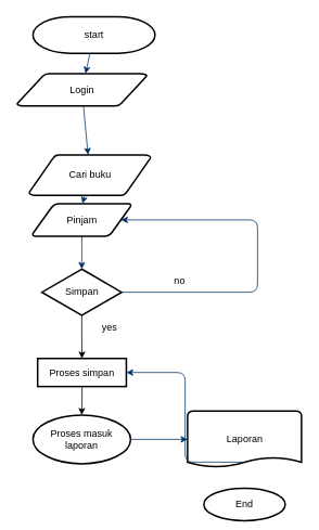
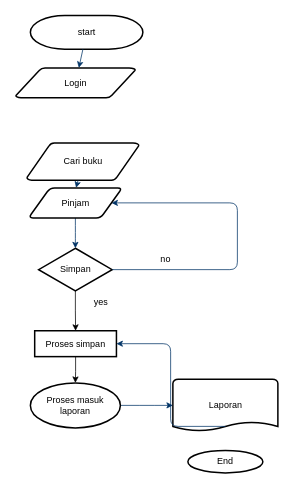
  <mxCell id="0" />
  <mxCell id="1" parent="0" />
  <mxCell id="2" value="start" style="shape=mxgraph.flowchart.terminator;strokeWidth=2;gradientColor=none;gradientDirection=north;fontStyle=0;html=1;" parent="1" vertex="1"><mxGeometry x="40" y="20" width="150" height="45" as="geometry" /></mxCell>
  <mxCell id="3" value="Login" style="shape=mxgraph.flowchart.data;strokeWidth=2;gradientColor=none;gradientDirection=north;fontStyle=0;html=1;" parent="1" vertex="1"><mxGeometry x="20.5" y="90" width="159.5" height="40" as="geometry" /></mxCell>
  <mxCell id="4" value="Cari buku" style="shape=mxgraph.flowchart.data;strokeWidth=2;gradientColor=none;gradientDirection=north;fontStyle=0;html=1;" parent="1" vertex="1"><mxGeometry x="35.25" y="190" width="149.5" height="50" as="geometry" /></mxCell>
  <mxCell id="5" style="fontStyle=1;strokeColor=#003366;strokeWidth=1;html=1;" parent="1" source="2" target="3" edge="1"><mxGeometry relative="1" as="geometry" /></mxCell>
- <mxCell id="6" style="fontStyle=1;strokeColor=#003366;strokeWidth=1;html=1;" parent="1" source="3" target="4" edge="1"><mxGeometry relative="1" as="geometry" /></mxCell>
  <mxCell id="7" style="entryX=0.5;entryY=0;entryPerimeter=0;fontStyle=1;strokeColor=#003366;strokeWidth=1;html=1;" parent="1" source="4" edge="1"><mxGeometry relative="1" as="geometry"><mxPoint x="101" y="250" as="targetPoint" /></mxGeometry></mxCell>
  <mxCell id="8" value="yes" style="text;fontStyle=0;html=1;strokeColor=none;gradientColor=none;fillColor=none;strokeWidth=2;" parent="1" vertex="1"><mxGeometry x="122.5" y="387.5" width="40" height="26" as="geometry" /></mxCell>
  <mxCell id="9" value="Laporan" style="shape=mxgraph.flowchart.document;strokeWidth=2;gradientColor=none;gradientDirection=north;fontStyle=0;html=1;" parent="1" vertex="1"><mxGeometry x="230" y="505" width="140" height="70" as="geometry" /></mxCell>
  <mxCell id="10" value="" style="edgeStyle=elbowEdgeStyle;elbow=horizontal;exitX=1;exitY=0.5;fontStyle=1;strokeColor=#003366;strokeWidth=1;html=1;exitDx=0;exitDy=0;" parent="1" source="18" target="9" edge="1"><mxGeometry width="100" height="100" as="geometry"><mxPoint x="164.395" y="510" as="sourcePoint" /><mxPoint x="-120" as="targetPoint" y="-40" /></mxGeometry></mxCell>
  <mxCell id="11" value="" style="edgeStyle=elbowEdgeStyle;elbow=horizontal;fontColor=#001933;fontStyle=1;strokeColor=#003366;strokeWidth=1;html=1;exitX=0.5;exitY=1;exitDx=0;exitDy=0;" parent="1" source="21" target="13" edge="1"><mxGeometry width="100" height="100" as="geometry"><mxPoint x="101" y="307" as="sourcePoint" /><mxPoint x="101" y="470" as="targetPoint" /></mxGeometry></mxCell>
  <mxCell id="12" value="" style="edgeStyle=orthogonalEdgeStyle;rounded=0;orthogonalLoop=1;jettySize=auto;html=1;" parent="1" source="13" target="17" edge="1"><mxGeometry relative="1" as="geometry" /></mxCell>
  <mxCell id="13" value="Simpan" style="shape=mxgraph.flowchart.decision;strokeWidth=2;gradientColor=none;gradientDirection=north;fontStyle=0;html=1;" parent="1" vertex="1"><mxGeometry x="51" y="330.5" width="98" height="57" as="geometry" /></mxCell>
  <mxCell id="14" value="" style="edgeStyle=elbowEdgeStyle;elbow=horizontal;exitX=1;exitY=0.5;exitPerimeter=0;fontStyle=1;strokeColor=#003366;strokeWidth=1;html=1;entryX=1;entryY=0.5;entryDx=0;entryDy=0;exitDx=0;exitDy=0;" parent="1" source="13" target="21" edge="1"><mxGeometry x="381" y="28.5" width="100" height="100" as="geometry"><mxPoint x="160" y="289" as="sourcePoint" /><mxPoint x="316" y="307" as="targetPoint" /><Array as="points"><mxPoint x="316" y="350" /></Array></mxGeometry></mxCell>
  <mxCell id="15" value="no" style="text;fontStyle=0;html=1;strokeColor=none;gradientColor=none;fillColor=none;strokeWidth=2;align=center;" parent="1" vertex="1"><mxGeometry x="200" y="330.5" width="40" height="26" as="geometry" /></mxCell>
  <mxCell id="16" value="" style="edgeStyle=orthogonalEdgeStyle;rounded=0;orthogonalLoop=1;jettySize=auto;html=1;" parent="1" source="17" target="18" edge="1"><mxGeometry relative="1" as="geometry" /></mxCell>
  <mxCell id="17" value="Proses simpan" style="whiteSpace=wrap;html=1;strokeWidth=2;gradientColor=none;gradientDirection=north;fontStyle=0;" parent="1" vertex="1"><mxGeometry x="45.75" y="440.5" width="109" height="34.5" as="geometry" /></mxCell>
  <mxCell id="18" value="Proses masuk laporan" style="ellipse;whiteSpace=wrap;html=1;strokeWidth=2;gradientColor=none;gradientDirection=north;fontStyle=0;" parent="1" vertex="1"><mxGeometry x="40" y="510" width="120" height="60" as="geometry" /></mxCell>
- <mxCell id="19" value="End" style="strokeWidth=2;html=1;shape=mxgraph.flowchart.start_1;whiteSpace=wrap;" parent="1" vertex="1"><mxGeometry x="250" y="600" width="100" height="40" as="geometry" /></mxCell>
+ <mxCell id="19" value="End" style="strokeWidth=2;html=1;shape=mxgraph.flowchart.start_1;whiteSpace=wrap;" parent="1" vertex="1"><mxGeometry x="250" y="600" width="100" height="30" as="geometry" /></mxCell>
  <mxCell id="20" value="" style="edgeStyle=elbowEdgeStyle;elbow=horizontal;exitX=0.5;exitY=0.9;fontStyle=1;strokeColor=#003366;strokeWidth=1;html=1;exitDx=0;exitDy=0;exitPerimeter=0;" parent="1" source="9" target="17" edge="1"><mxGeometry width="100" height="100" as="geometry"><mxPoint x="170" y="550" as="sourcePoint" /><mxPoint x="240" y="550" as="targetPoint" /></mxGeometry></mxCell>
  <mxCell id="21" value="Pinjam" style="shape=parallelogram;html=1;strokeWidth=2;perimeter=parallelogramPerimeter;whiteSpace=wrap;rounded=1;arcSize=12;size=0.23;" vertex="1" parent="1"><mxGeometry x="37.5" y="250" width="125" height="40" as="geometry" /></mxCell>
